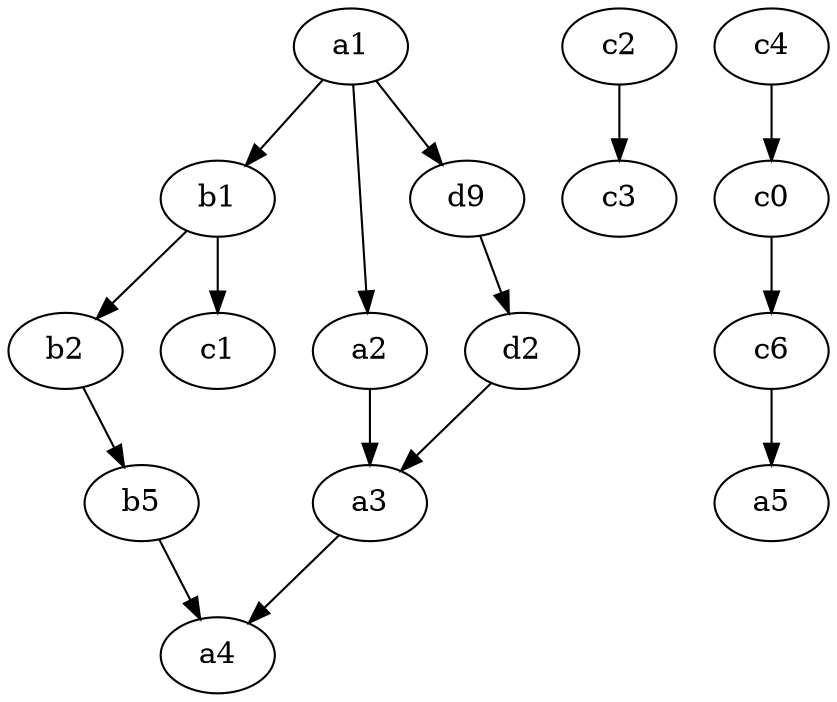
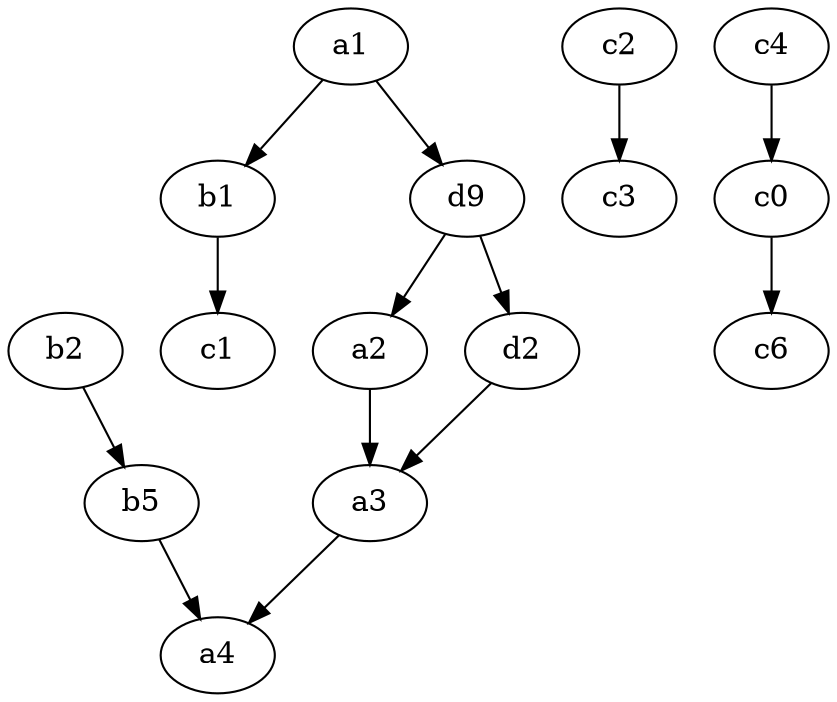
  digraph {
    a1
    a2
    b1
    n4 [label=d9]
    a3
    b2
    c1
    d2
    a4
    n10 [label=b5]
    c2
    c3
    n13 [label=c0]
    c4
    c6
-   a5
-   a1 -> a2
+   n4 -> a2
    a1 -> b1
    a1 -> n4
    a2 -> a3
-   b1 -> b2
    b1 -> c1
    n4 -> d2
    a3 -> a4
    b2 -> n10
    d2 -> a3
    n10 -> a4
    c2 -> c3
    n13 -> c6
    c4 -> n13
-   c6 -> a5
  }
